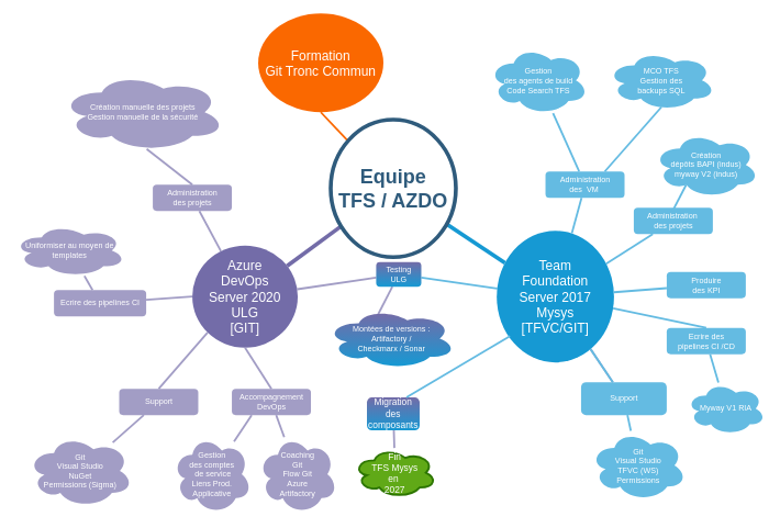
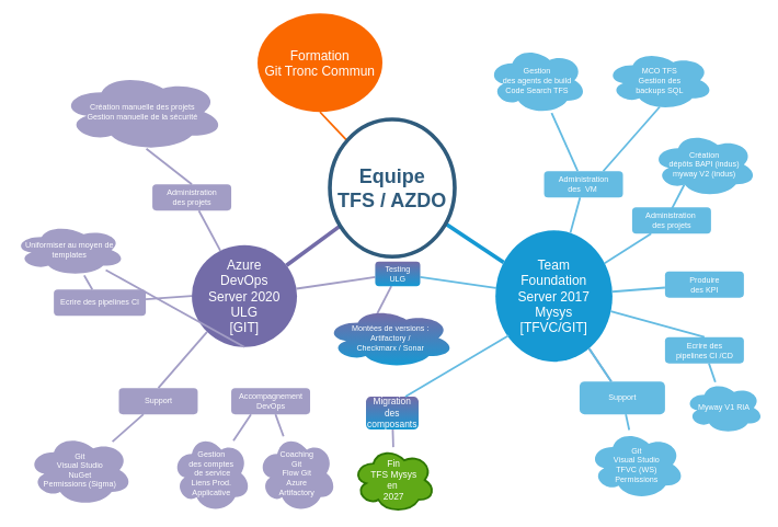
  <mxCell id="0" />
  <mxCell id="1" parent="0" />
  <mxCell id="2" value="" style="edgeStyle=none;shape=connector;rounded=1;orthogonalLoop=1;jettySize=auto;html=1;labelBackgroundColor=default;strokeColor=#64BBE2;strokeWidth=3;align=center;verticalAlign=middle;fontFamily=Helvetica;fontSize=11;fontColor=default;endArrow=none;" edge="1" parent="1" source="4" target="39"><mxGeometry relative="1" as="geometry" /></mxCell>
  <mxCell id="3" value="" style="edgeStyle=none;shape=connector;rounded=1;orthogonalLoop=1;jettySize=auto;html=1;labelBackgroundColor=default;strokeColor=#A29DC5;strokeWidth=3;align=center;verticalAlign=middle;fontFamily=Helvetica;fontSize=20;fontColor=#FFFFFF;endArrow=none;" edge="1" parent="1" source="4" target="13"><mxGeometry relative="1" as="geometry" /></mxCell>
  <mxCell id="4" value="Team &lt;br&gt;Foundation &lt;br&gt;Server 2017&lt;br&gt;Mysys&lt;br&gt;[TFVC/GIT]" style="ellipse;whiteSpace=wrap;html=1;shadow=0;fontFamily=Helvetica;fontSize=20;fontColor=#FFFFFF;align=center;strokeWidth=3;fillColor=#1699D3;strokeColor=none;" parent="1" vertex="1"><mxGeometry x="753" y="350" width="178" height="200" as="geometry" /></mxCell>
  <mxCell id="5" style="endArrow=none;strokeWidth=6;strokeColor=#1699D3;html=1;" parent="1" source="19" target="4" edge="1"><mxGeometry relative="1" as="geometry" /></mxCell>
  <mxCell id="6" style="endArrow=none;strokeWidth=6;strokeColor=#736CA8;html=1;" parent="1" source="19" target="21" edge="1"><mxGeometry relative="1" as="geometry" /></mxCell>
  <mxCell id="7" value="" style="edgeStyle=none;shape=connector;rounded=1;orthogonalLoop=1;jettySize=auto;html=1;labelBackgroundColor=default;strokeColor=#64BBE2;strokeWidth=3;align=center;verticalAlign=middle;fontFamily=Helvetica;fontSize=11;fontColor=default;endArrow=none;" edge="1" parent="1" source="8" target="33"><mxGeometry relative="1" as="geometry" /></mxCell>
  <mxCell id="8" value="Administration&lt;br&gt;des&amp;nbsp; VM&amp;nbsp;" style="rounded=1;fillColor=#64BBE2;strokeColor=none;strokeWidth=3;shadow=0;html=1;fontColor=#FFFFFF;" parent="1" vertex="1"><mxGeometry x="827" y="260" width="120" height="40" as="geometry" /></mxCell>
  <mxCell id="9" value="Administration&amp;nbsp;&lt;br&gt;des projets" style="rounded=1;fillColor=#64BBE2;strokeColor=none;strokeWidth=3;shadow=0;html=1;fontColor=#FFFFFF;" parent="1" vertex="1"><mxGeometry x="961" y="315" width="120" height="40" as="geometry" /></mxCell>
  <mxCell id="10" value="" style="edgeStyle=none;shape=connector;rounded=1;orthogonalLoop=1;jettySize=auto;html=1;labelBackgroundColor=default;strokeColor=#64BBE2;strokeWidth=3;align=center;verticalAlign=middle;fontFamily=Helvetica;fontSize=11;fontColor=default;endArrow=none;" edge="1" parent="1" source="11" target="31"><mxGeometry relative="1" as="geometry" /></mxCell>
- <mxCell id="11" value="Ecrire des &lt;br&gt;pipelines CI /CD" style="rounded=1;fillColor=#64BBE2;strokeColor=none;strokeWidth=3;shadow=0;html=1;fontColor=#FFFFFF;" parent="1" vertex="1"><mxGeometry x="1011" y="497.5" width="120" height="40" as="geometry" /></mxCell>
+ <mxCell id="11" value="Ecrire des &lt;br&gt;pipelines CI /CD" style="rounded=1;fillColor=#64BBE2;strokeColor=none;strokeWidth=3;shadow=0;html=1;fontColor=#FFFFFF;" parent="1" vertex="1"><mxGeometry x="1011" y="512.5" width="120" height="40" as="geometry" /></mxCell>
  <mxCell id="12" value="" style="edgeStyle=none;shape=connector;rounded=1;orthogonalLoop=1;jettySize=auto;html=1;labelBackgroundColor=default;strokeColor=#64BBE2;strokeWidth=3;align=center;verticalAlign=middle;fontFamily=Helvetica;fontSize=11;fontColor=default;endArrow=none;" edge="1" parent="1" source="13" target="32"><mxGeometry relative="1" as="geometry" /></mxCell>
  <mxCell id="13" value="Support" style="rounded=1;fillColor=#64BBE2;strokeColor=none;strokeWidth=3;shadow=0;html=1;fontColor=#FFFFFF;" parent="1" vertex="1"><mxGeometry x="881" y="580" width="130" height="50" as="geometry" /></mxCell>
  <mxCell id="14" value="" style="edgeStyle=none;endArrow=none;strokeWidth=3;strokeColor=#64BBE2;html=1;" parent="1" source="4" target="8" edge="1"><mxGeometry x="-24" y="196.5" width="100" height="100" as="geometry"><mxPoint x="-1295" y="21.25" as="sourcePoint" /><mxPoint x="-1195" y="-78.75" as="targetPoint" /></mxGeometry></mxCell>
  <mxCell id="15" value="" style="edgeStyle=none;endArrow=none;strokeWidth=3;strokeColor=#64BBE2;html=1;" parent="1" source="4" target="9" edge="1"><mxGeometry x="-24" y="196.5" width="100" height="100" as="geometry"><mxPoint x="-1295" y="21.25" as="sourcePoint" /><mxPoint x="-1195" y="-78.75" as="targetPoint" /></mxGeometry></mxCell>
  <mxCell id="16" value="" style="edgeStyle=none;endArrow=none;strokeWidth=3;strokeColor=#64BBE2;html=1;entryX=0.5;entryY=0;entryDx=0;entryDy=0;" parent="1" source="4" target="11" edge="1"><mxGeometry x="-24" y="196.5" width="100" height="100" as="geometry"><mxPoint x="-1295" y="21.25" as="sourcePoint" /><mxPoint x="1041" y="560" as="targetPoint" /></mxGeometry></mxCell>
  <mxCell id="17" value="" style="edgeStyle=none;endArrow=none;strokeWidth=3;strokeColor=#64BBE2;html=1;" parent="1" source="4" target="13" edge="1"><mxGeometry x="-24" y="196.5" width="100" height="100" as="geometry"><mxPoint x="-1295" y="21.25" as="sourcePoint" /><mxPoint x="-1195" y="-78.75" as="targetPoint" /></mxGeometry></mxCell>
  <mxCell id="18" value="" style="edgeStyle=none;shape=connector;rounded=1;orthogonalLoop=1;jettySize=auto;html=1;labelBackgroundColor=default;strokeColor=#FA6800;strokeWidth=3;align=center;verticalAlign=middle;fontFamily=Helvetica;fontSize=20;fontColor=#FFFFFF;endArrow=none;entryX=0.5;entryY=1;entryDx=0;entryDy=0;" edge="1" parent="1" source="19" target="35"><mxGeometry relative="1" as="geometry"><mxPoint x="538.544" y="127.632" as="targetPoint" /></mxGeometry></mxCell>
  <mxCell id="19" value="Equipe&lt;br&gt;TFS / AZDO" style="ellipse;whiteSpace=wrap;html=1;shadow=0;fontFamily=Helvetica;fontSize=30;fontColor=#2F5B7C;align=center;strokeColor=#2F5B7C;strokeWidth=6;fillColor=#FFFFFF;fontStyle=1;gradientColor=none;" parent="1" vertex="1"><mxGeometry x="501" y="181.25" width="190" height="208.75" as="geometry" /></mxCell>
  <mxCell id="20" value="" style="edgeStyle=none;shape=connector;rounded=1;orthogonalLoop=1;jettySize=auto;html=1;labelBackgroundColor=default;strokeColor=#A29DC5;strokeWidth=3;align=center;verticalAlign=middle;fontFamily=Helvetica;fontSize=11;fontColor=default;endArrow=none;" edge="1" parent="1" source="21" target="39"><mxGeometry relative="1" as="geometry" /></mxCell>
  <mxCell id="21" value="Azure&lt;br&gt;DevOps&lt;br style=&quot;border-color: var(--border-color);&quot;&gt;Server 2020&lt;br style=&quot;border-color: var(--border-color);&quot;&gt;ULG&lt;br&gt;[GIT]" style="ellipse;whiteSpace=wrap;html=1;shadow=0;fontFamily=Helvetica;fontSize=20;fontColor=#FFFFFF;align=center;strokeWidth=3;fillColor=#736ca8;strokeColor=none;" parent="1" vertex="1"><mxGeometry x="291" y="372.5" width="160" height="155" as="geometry" /></mxCell>
  <mxCell id="22" value="Administration&lt;br&gt;des projets" style="rounded=1;fillColor=#a29dc5;strokeColor=none;strokeWidth=3;shadow=0;html=1;fontColor=#FFFFFF;" parent="1" vertex="1"><mxGeometry x="231" y="280" width="120" height="40" as="geometry" /></mxCell>
  <mxCell id="23" value="" style="edgeStyle=none;shape=connector;rounded=1;orthogonalLoop=1;jettySize=auto;html=1;labelBackgroundColor=default;strokeColor=#A29DC5;strokeWidth=3;align=center;verticalAlign=middle;fontFamily=Helvetica;fontSize=11;fontColor=default;endArrow=none;" edge="1" parent="1" source="24" target="36"><mxGeometry relative="1" as="geometry" /></mxCell>
  <mxCell id="24" value="Accompagnement&lt;br&gt;DevOps" style="rounded=1;fillColor=#a29dc5;strokeColor=none;strokeWidth=3;shadow=0;html=1;fontColor=#FFFFFF;" parent="1" vertex="1"><mxGeometry x="351" y="590" width="120" height="40" as="geometry" /></mxCell>
  <mxCell id="25" value="" style="edgeStyle=none;shape=connector;rounded=1;orthogonalLoop=1;jettySize=auto;html=1;labelBackgroundColor=default;strokeColor=#A29DC5;strokeWidth=3;align=center;verticalAlign=middle;fontFamily=Helvetica;fontSize=11;fontColor=default;endArrow=none;" edge="1" parent="1" source="26" target="37"><mxGeometry relative="1" as="geometry" /></mxCell>
  <mxCell id="26" value="Ecrire des pipelines CI" style="rounded=1;fillColor=#a29dc5;strokeColor=none;strokeWidth=3;shadow=0;html=1;fontColor=#FFFFFF;" parent="1" vertex="1"><mxGeometry x="81" y="440" width="140" height="40" as="geometry" /></mxCell>
  <mxCell id="27" value="" style="edgeStyle=none;endArrow=none;strokeWidth=3;strokeColor=#A29DC5;html=1;" parent="1" source="21" target="22" edge="1"><mxGeometry x="-1498" y="-303.5" width="100" height="100" as="geometry"><mxPoint x="-2515.75" y="-545" as="sourcePoint" /><mxPoint x="-2415.75" y="-645" as="targetPoint" /></mxGeometry></mxCell>
  <mxCell id="28" value="" style="edgeStyle=none;endArrow=none;strokeWidth=3;strokeColor=#A29DC5;html=1;entryX=0.5;entryY=0;entryDx=0;entryDy=0;exitX=0;exitY=1;exitDx=0;exitDy=0;" parent="1" source="21" target="46" edge="1"><mxGeometry x="-1498" y="-303.5" width="100" height="100" as="geometry"><mxPoint x="371.907" y="499.518" as="sourcePoint" /><mxPoint x="380.612" y="570" as="targetPoint" /></mxGeometry></mxCell>
  <mxCell id="29" value="" style="edgeStyle=none;endArrow=none;strokeWidth=3;strokeColor=#A29DC5;html=1;exitX=0;exitY=0.5;exitDx=0;exitDy=0;" parent="1" source="21" target="26" edge="1"><mxGeometry x="-1498" y="-303.5" width="100" height="100" as="geometry"><mxPoint x="-2515.75" y="-545" as="sourcePoint" /><mxPoint x="-2415.75" y="-645" as="targetPoint" /><Array as="points" /></mxGeometry></mxCell>
  <mxCell id="30" value="MCO TFS&lt;br&gt;Gestion des &lt;br&gt;backups SQL" style="ellipse;shape=cloud;whiteSpace=wrap;html=1;fillColor=#64BBE2;strokeColor=none;fontColor=#FFFFFF;rounded=1;strokeWidth=3;shadow=0;" vertex="1" parent="1"><mxGeometry x="921" y="75.88" width="164" height="91.75" as="geometry" /></mxCell>
  <mxCell id="31" value="Myway V1 RIA" style="ellipse;shape=cloud;whiteSpace=wrap;html=1;fillColor=#64BBE2;strokeColor=none;fontColor=#FFFFFF;rounded=1;strokeWidth=3;shadow=0;" vertex="1" parent="1"><mxGeometry x="1041" y="580" width="120" height="80" as="geometry" /></mxCell>
  <mxCell id="32" value="Git&lt;br&gt;Visual Studio&lt;br&gt;TFVC (WS)&lt;br&gt;Permissions" style="ellipse;shape=cloud;whiteSpace=wrap;html=1;fillColor=#64BBE2;strokeColor=none;fontColor=#FFFFFF;rounded=1;strokeWidth=3;shadow=0;" vertex="1" parent="1"><mxGeometry x="895" y="653.25" width="146" height="106.75" as="geometry" /></mxCell>
  <mxCell id="33" value="Gestion &lt;br&gt;des agents de build&lt;br&gt;Code Search TFS" style="ellipse;shape=cloud;whiteSpace=wrap;html=1;fillColor=#64BBE2;strokeColor=none;fontColor=#FFFFFF;rounded=1;strokeWidth=3;shadow=0;" vertex="1" parent="1"><mxGeometry x="741" y="70" width="151" height="103.5" as="geometry" /></mxCell>
  <mxCell id="34" value="Création manuelle des projets&lt;br&gt;Gestion manuelle de la sécurité" style="ellipse;shape=cloud;whiteSpace=wrap;html=1;fillColor=#a29dc5;strokeColor=none;fontColor=#FFFFFF;rounded=1;strokeWidth=3;shadow=0;" vertex="1" parent="1"><mxGeometry x="91" y="110" width="250" height="120" as="geometry" /></mxCell>
  <mxCell id="35" value="Formation &lt;br&gt;Git Tronc Commun" style="ellipse;whiteSpace=wrap;html=1;shadow=0;fontFamily=Helvetica;fontSize=20;fontColor=#FFFFFF;align=center;strokeWidth=3;fillColor=#FA6800;strokeColor=none;" vertex="1" parent="1"><mxGeometry x="391" y="20" width="190" height="150" as="geometry" /></mxCell>
  <mxCell id="36" value="Coaching &lt;br&gt;Git&lt;br&gt;Flow Git&lt;br&gt;Azure&lt;br&gt;Artifactory" style="ellipse;shape=cloud;whiteSpace=wrap;html=1;fillColor=#a29dc5;strokeColor=none;fontColor=#FFFFFF;rounded=1;strokeWidth=3;shadow=0;" vertex="1" parent="1"><mxGeometry x="391" y="660" width="120" height="120" as="geometry" /></mxCell>
  <mxCell id="37" value="Uniformiser au moyen de templates" style="ellipse;shape=cloud;whiteSpace=wrap;html=1;fillColor=#a29dc5;strokeColor=none;fontColor=#FFFFFF;rounded=1;strokeWidth=3;shadow=0;" vertex="1" parent="1"><mxGeometry x="20" y="340" width="170" height="80" as="geometry" /></mxCell>
  <mxCell id="38" value="" style="edgeStyle=none;shape=connector;rounded=1;orthogonalLoop=1;jettySize=auto;html=1;labelBackgroundColor=default;strokeColor=#A29DC5;strokeWidth=3;align=center;verticalAlign=middle;fontFamily=Helvetica;fontSize=11;fontColor=default;endArrow=none;entryX=0.4;entryY=0.1;entryDx=0;entryDy=0;entryPerimeter=0;" edge="1" parent="1" source="39" target="40"><mxGeometry relative="1" as="geometry" /></mxCell>
  <mxCell id="39" value="Testing&lt;br style=&quot;font-size: 12px;&quot;&gt;ULG" style="rounded=1;whiteSpace=wrap;html=1;fontSize=12;fillColor=#736ca8;strokeColor=none;fontColor=#FFFFFF;shadow=0;strokeWidth=3;gradientColor=#1699D3;" vertex="1" parent="1"><mxGeometry x="570" y="397.5" width="68.5" height="37.5" as="geometry" /></mxCell>
  <mxCell id="40" value="Montées de versions :&lt;br&gt;&lt;span style=&quot;background-color: initial; text-align: left;&quot;&gt;Artifactory /&lt;/span&gt;&lt;br&gt;&lt;span style=&quot;text-align: left; background-color: initial;&quot;&gt;Checkmarx /&amp;nbsp;&lt;/span&gt;&lt;span style=&quot;text-align: left; background-color: initial;&quot;&gt;Sonar&lt;/span&gt;" style="ellipse;shape=cloud;whiteSpace=wrap;html=1;fontSize=12;fillColor=#736ca8;strokeColor=none;fontColor=#FFFFFF;rounded=1;shadow=0;strokeWidth=3;gradientColor=#1699D3;" vertex="1" parent="1"><mxGeometry x="494.5" y="467.5" width="196.5" height="92.5" as="geometry" /></mxCell>
  <mxCell id="41" value="" style="edgeStyle=none;shape=connector;rounded=1;orthogonalLoop=1;jettySize=auto;html=1;labelBackgroundColor=default;strokeColor=#A29DC5;strokeWidth=3;align=center;verticalAlign=middle;fontFamily=Helvetica;fontSize=11;fontColor=default;endArrow=none;" edge="1" parent="1" source="42" target="55"><mxGeometry relative="1" as="geometry" /></mxCell>
  <mxCell id="42" value="Migration&lt;br style=&quot;font-size: 14px;&quot;&gt;des composants" style="rounded=1;whiteSpace=wrap;html=1;fontSize=14;fillColor=#736ca8;strokeColor=none;fontColor=#FFFFFF;shadow=0;strokeWidth=3;gradientColor=#1699D3;" vertex="1" parent="1"><mxGeometry x="556" y="603.25" width="80" height="50" as="geometry" /></mxCell>
  <mxCell id="43" value="" style="edgeStyle=none;endArrow=none;strokeWidth=3;strokeColor=#64BBE2;html=1;entryX=0.75;entryY=0;entryDx=0;entryDy=0;" edge="1" parent="1" target="42"><mxGeometry x="-24" y="196.5" width="100" height="100" as="geometry"><mxPoint x="773" y="510" as="sourcePoint" /><mxPoint x="741" y="581" as="targetPoint" /></mxGeometry></mxCell>
  <mxCell id="44" value="" style="edgeStyle=none;shape=connector;rounded=1;orthogonalLoop=1;jettySize=auto;html=1;labelBackgroundColor=default;strokeColor=#64BBE2;strokeWidth=3;align=center;verticalAlign=middle;fontFamily=Helvetica;fontSize=11;fontColor=default;endArrow=none;entryX=0.5;entryY=0.939;entryDx=0;entryDy=0;entryPerimeter=0;exitX=0.75;exitY=0;exitDx=0;exitDy=0;" edge="1" parent="1" source="8" target="30"><mxGeometry relative="1" as="geometry"><mxPoint x="888" y="270" as="sourcePoint" /><mxPoint x="921" y="170" as="targetPoint" /></mxGeometry></mxCell>
  <mxCell id="45" value="" style="edgeStyle=none;shape=connector;rounded=1;orthogonalLoop=1;jettySize=auto;html=1;labelBackgroundColor=default;strokeColor=#A29DC5;strokeWidth=3;align=center;verticalAlign=middle;fontFamily=Helvetica;fontSize=12;fontColor=#FFFFFF;endArrow=none;" edge="1" parent="1" source="46" target="48"><mxGeometry relative="1" as="geometry" /></mxCell>
  <mxCell id="46" value="Support" style="rounded=1;fillColor=#a29dc5;strokeColor=none;strokeWidth=3;shadow=0;html=1;fontColor=#FFFFFF;" vertex="1" parent="1"><mxGeometry x="180" y="590" width="120" height="40" as="geometry" /></mxCell>
- <mxCell id="47" value="" style="edgeStyle=none;endArrow=none;strokeWidth=3;strokeColor=#A29DC5;html=1;entryX=0.5;entryY=0;entryDx=0;entryDy=0;exitX=0.5;exitY=1;exitDx=0;exitDy=0;" edge="1" parent="1" source="21" target="24"><mxGeometry x="-1498" y="-303.5" width="100" height="100" as="geometry"><mxPoint x="382" y="510" as="sourcePoint" /><mxPoint x="391" y="580" as="targetPoint" /></mxGeometry></mxCell>
+ <mxCell id="47" value="" style="edgeStyle=none;endArrow=none;strokeWidth=3;strokeColor=#A29DC5;html=1;exitX=0.5;exitY=1;exitDx=0;exitDy=0;" edge="1" parent="1" source="21" target="37"><mxGeometry x="-1498" y="-303.5" width="100" height="100" as="geometry"><mxPoint x="382" y="510" as="sourcePoint" /><mxPoint x="391" y="580" as="targetPoint" /></mxGeometry></mxCell>
  <mxCell id="48" value="Git&lt;br&gt;Visual Studio&lt;br&gt;NuGet&lt;br&gt;Permissions (Sigma)" style="ellipse;shape=cloud;whiteSpace=wrap;html=1;fillColor=#a29dc5;strokeColor=none;fontColor=#FFFFFF;rounded=1;strokeWidth=3;shadow=0;" vertex="1" parent="1"><mxGeometry x="41" y="660" width="160" height="110" as="geometry" /></mxCell>
  <mxCell id="49" value="" style="edgeStyle=none;shape=connector;rounded=1;orthogonalLoop=1;jettySize=auto;html=1;labelBackgroundColor=default;strokeColor=#64BBE2;strokeWidth=3;align=center;verticalAlign=middle;fontFamily=Helvetica;fontSize=11;fontColor=default;endArrow=none;" edge="1" parent="1" source="50" target="4"><mxGeometry relative="1" as="geometry" /></mxCell>
  <mxCell id="50" value="Produire &lt;br&gt;des KPI" style="rounded=1;fillColor=#64BBE2;strokeColor=none;strokeWidth=3;shadow=0;html=1;fontColor=#FFFFFF;" vertex="1" parent="1"><mxGeometry x="1011" y="412.5" width="120" height="40" as="geometry" /></mxCell>
  <mxCell id="51" value="" style="edgeStyle=none;shape=connector;rounded=1;orthogonalLoop=1;jettySize=auto;html=1;labelBackgroundColor=default;strokeColor=#A29DC5;strokeWidth=3;align=center;verticalAlign=middle;fontFamily=Helvetica;fontSize=11;fontColor=default;endArrow=none;entryX=0.25;entryY=1;entryDx=0;entryDy=0;" edge="1" parent="1" source="52" target="24"><mxGeometry relative="1" as="geometry" /></mxCell>
  <mxCell id="52" value="Gestion &lt;br&gt;des comptes&lt;br&gt;&amp;nbsp;de service&lt;br&gt;Liens Prod. Applicative" style="ellipse;shape=cloud;whiteSpace=wrap;html=1;fillColor=#a29dc5;strokeColor=none;fontColor=#FFFFFF;rounded=1;strokeWidth=3;shadow=0;" vertex="1" parent="1"><mxGeometry x="261" y="660" width="120" height="120" as="geometry" /></mxCell>
  <mxCell id="53" value="Création&lt;br&gt;dépôts BAPI (indus)&lt;br&gt;myway V2 (indus)" style="ellipse;shape=cloud;whiteSpace=wrap;html=1;fillColor=#64BBE2;strokeColor=none;fontColor=#FFFFFF;rounded=1;strokeWidth=3;shadow=0;" vertex="1" parent="1"><mxGeometry x="991" y="200" width="160" height="100" as="geometry" /></mxCell>
  <mxCell id="54" value="" style="edgeStyle=none;shape=connector;rounded=1;orthogonalLoop=1;jettySize=auto;html=1;labelBackgroundColor=default;strokeColor=#64BBE2;strokeWidth=3;align=center;verticalAlign=middle;fontFamily=Helvetica;fontSize=11;fontColor=default;endArrow=none;entryX=0.31;entryY=0.8;entryDx=0;entryDy=0;entryPerimeter=0;exitX=0.483;exitY=0.175;exitDx=0;exitDy=0;exitPerimeter=0;" edge="1" parent="1" source="9" target="53"><mxGeometry relative="1" as="geometry"><mxPoint x="927" y="270" as="sourcePoint" /><mxPoint x="1013" y="172" as="targetPoint" /></mxGeometry></mxCell>
- <mxCell id="55" value="Fin &lt;br&gt;TFS Mysys&lt;br&gt;en&amp;nbsp;&lt;br&gt;2027" style="ellipse;shape=cloud;whiteSpace=wrap;html=1;fontSize=14;rounded=1;shadow=0;strokeWidth=3;fillColor=#60a917;fontColor=#ffffff;strokeColor=#2D7600;" vertex="1" parent="1"><mxGeometry x="536" y="680" width="125" height="75" as="geometry" /></mxCell>
+ <mxCell id="55" value="Fin &lt;br&gt;TFS Mysys&lt;br&gt;en&amp;nbsp;&lt;br&gt;2027" style="ellipse;shape=cloud;whiteSpace=wrap;html=1;fontSize=14;rounded=1;shadow=0;strokeWidth=3;fillColor=#60a917;fontColor=#ffffff;strokeColor=#2D7600;" vertex="1" parent="1"><mxGeometry x="536" y="680" width="125" height="100" as="geometry" /></mxCell>
  <mxCell id="56" value="" style="edgeStyle=none;endArrow=none;strokeWidth=3;strokeColor=#A29DC5;html=1;exitX=0.5;exitY=0;exitDx=0;exitDy=0;entryX=0.523;entryY=0.965;entryDx=0;entryDy=0;entryPerimeter=0;" edge="1" parent="1" source="22" target="34"><mxGeometry x="-1498" y="-303.5" width="100" height="100" as="geometry"><mxPoint x="273" y="260" as="sourcePoint" /><mxPoint x="231" y="221" as="targetPoint" /></mxGeometry></mxCell>
